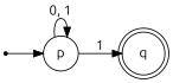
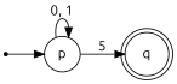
  strict digraph {
    rankdir=LR
    fontname=Ubuntu
    node [fontname=Ubuntu]
    edge [fontname=Ubuntu]
    null [shape=point]
    p [shape=circle]
    q [shape=doublecircle]
    null -> p
    p -> p [label="0, 1"]
-   p -> q [label=1]
+   p -> q [label=5]
  }
